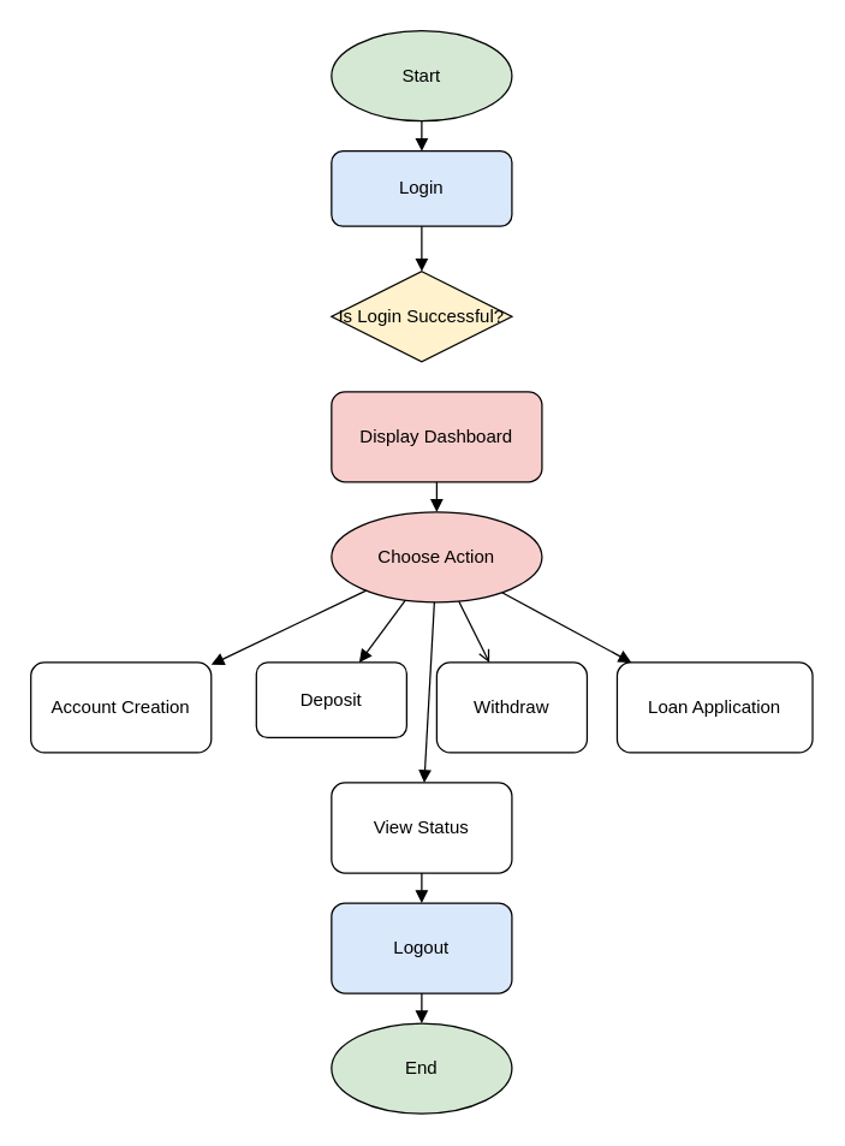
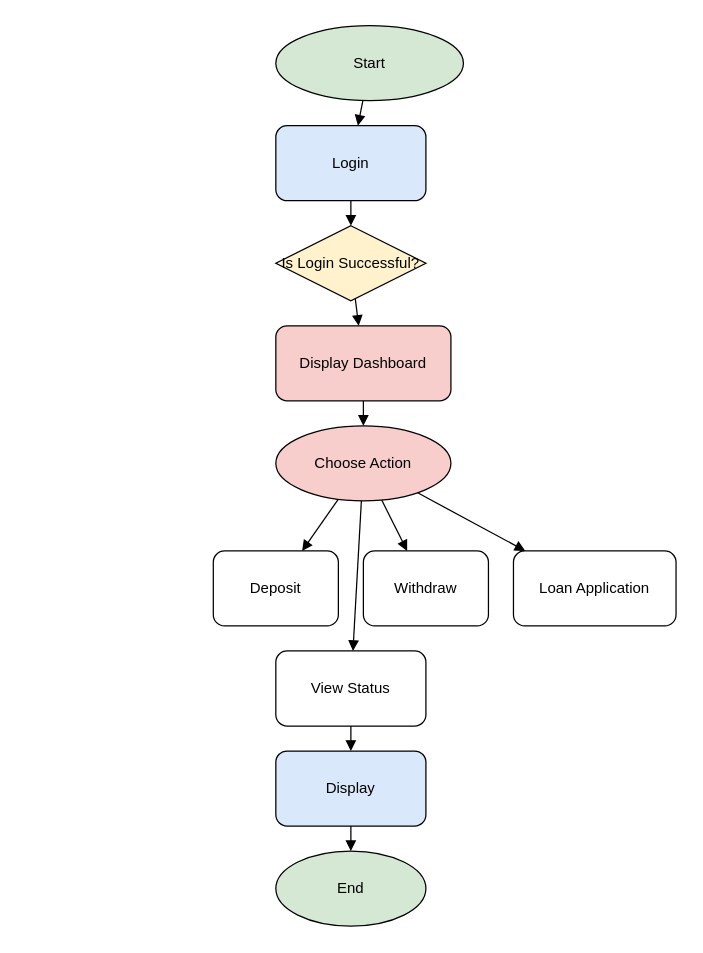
  <mxCell id="0" />
  <mxCell id="1" parent="0" />
- <mxCell id="2" value="Start" style="ellipse;whiteSpace=wrap;html=1;fillColor=#d5e8d4;" vertex="1" parent="1"><mxGeometry x="220" y="20" width="120" height="60" as="geometry" /></mxCell>
- <mxCell id="3" value="Login" style="rounded=1;whiteSpace=wrap;html=1;fillColor=#dae8fc;" vertex="1" parent="1"><mxGeometry x="220" y="100" width="120" height="50" as="geometry" /></mxCell>
+ <mxCell id="2" value="Start" style="ellipse;whiteSpace=wrap;html=1;fillColor=#d5e8d4;" vertex="1" parent="1"><mxGeometry x="220" y="20" width="150" height="60" as="geometry" /></mxCell>
+ <mxCell id="3" value="Login" style="rounded=1;whiteSpace=wrap;html=1;fillColor=#dae8fc;" vertex="1" parent="1"><mxGeometry x="220" y="100" width="120" height="60" as="geometry" /></mxCell>
  <mxCell id="4" value="Is Login Successful?" style="rhombus;whiteSpace=wrap;html=1;fillColor=#fff2cc;" vertex="1" parent="1"><mxGeometry x="220" y="180" width="120" height="60" as="geometry" /></mxCell>
  <mxCell id="5" value="Display Dashboard" style="rounded=1;whiteSpace=wrap;html=1;fillColor=#f8cecc;" vertex="1" parent="1"><mxGeometry x="220" y="260" width="140" height="60" as="geometry" /></mxCell>
  <mxCell id="6" value="Choose Action" style="ellipse;whiteSpace=wrap;html=1;fillColor=#f8cecc;" vertex="1" parent="1"><mxGeometry x="220" y="340" width="140" height="60" as="geometry" /></mxCell>
- <mxCell id="7" value="Account Creation" style="rounded=1;whiteSpace=wrap;html=1;" vertex="1" parent="1"><mxGeometry x="20" y="440" width="120" height="60" as="geometry" /></mxCell>
- <mxCell id="8" value="Deposit" style="rounded=1;whiteSpace=wrap;html=1;" vertex="1" parent="1"><mxGeometry x="170" y="440" width="100" height="50" as="geometry" /></mxCell>
+ <mxCell id="8" value="Deposit" style="rounded=1;whiteSpace=wrap;html=1;" vertex="1" parent="1"><mxGeometry x="170" y="440" width="100" height="60" as="geometry" /></mxCell>
  <mxCell id="9" value="Withdraw" style="rounded=1;whiteSpace=wrap;html=1;" vertex="1" parent="1"><mxGeometry x="290" y="440" width="100" height="60" as="geometry" /></mxCell>
  <mxCell id="10" value="Loan Application" style="rounded=1;whiteSpace=wrap;html=1;" vertex="1" parent="1"><mxGeometry x="410" y="440" width="130" height="60" as="geometry" /></mxCell>
  <mxCell id="11" value="View Status" style="rounded=1;whiteSpace=wrap;html=1;" vertex="1" parent="1"><mxGeometry x="220" y="520" width="120" height="60" as="geometry" /></mxCell>
- <mxCell id="12" value="Logout" style="rounded=1;whiteSpace=wrap;html=1;fillColor=#dae8fc;" vertex="1" parent="1"><mxGeometry x="220" y="600" width="120" height="60" as="geometry" /></mxCell>
+ <mxCell id="12" value="Display" style="rounded=1;whiteSpace=wrap;html=1;fillColor=#dae8fc;" vertex="1" parent="1"><mxGeometry x="220" y="600" width="120" height="60" as="geometry" /></mxCell>
  <mxCell id="13" value="End" style="ellipse;whiteSpace=wrap;html=1;fillColor=#d5e8d4;" vertex="1" parent="1"><mxGeometry x="220" y="680" width="120" height="60" as="geometry" /></mxCell>
  <mxCell id="14" style="endArrow=block;" edge="1" parent="1" source="2" target="3"><mxGeometry relative="1" as="geometry" /></mxCell>
  <mxCell id="15" style="endArrow=block;" edge="1" parent="1" source="3" target="4"><mxGeometry relative="1" as="geometry" /></mxCell>
+ <mxCell id="16" style="endArrow=block;" edge="1" parent="1" source="4" target="5"><mxGeometry relative="1" as="geometry" /></mxCell>
  <mxCell id="17" style="endArrow=block;" edge="1" parent="1" source="5" target="6"><mxGeometry relative="1" as="geometry" /></mxCell>
- <mxCell id="18" style="endArrow=block;" edge="1" parent="1" source="6" target="7"><mxGeometry relative="1" as="geometry" /></mxCell>
  <mxCell id="19" style="endArrow=block;" edge="1" parent="1" source="6" target="8"><mxGeometry relative="1" as="geometry" /></mxCell>
- <mxCell id="20" style="endArrow=open;" edge="1" parent="1" source="6" target="9"><mxGeometry relative="1" as="geometry" /></mxCell>
+ <mxCell id="20" style="endArrow=block;" edge="1" parent="1" source="6" target="9"><mxGeometry relative="1" as="geometry" /></mxCell>
  <mxCell id="21" style="endArrow=block;" edge="1" parent="1" source="6" target="10"><mxGeometry relative="1" as="geometry" /></mxCell>
  <mxCell id="22" style="endArrow=block;" edge="1" parent="1" source="6" target="11"><mxGeometry relative="1" as="geometry" /></mxCell>
  <mxCell id="23" style="endArrow=block;" edge="1" parent="1" source="11" target="12"><mxGeometry relative="1" as="geometry" /></mxCell>
  <mxCell id="24" style="endArrow=block;" edge="1" parent="1" source="12" target="13"><mxGeometry relative="1" as="geometry" /></mxCell>
